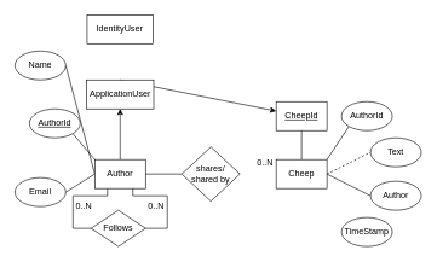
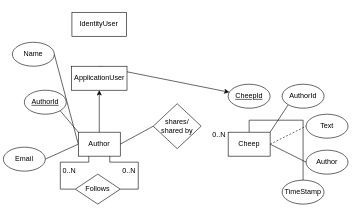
  <mxCell id="0" />
  <mxCell id="1" parent="0" />
- <mxCell id="2" value="&lt;u&gt;CheepId&lt;/u&gt;" style="whiteSpace=wrap;html=1;rounded=0;" vertex="1" parent="1"><mxGeometry x="380" y="140" width="70" height="40" as="geometry" /></mxCell>
- <mxCell id="3" style="edgeStyle=orthogonalEdgeStyle;rounded=0;orthogonalLoop=1;jettySize=auto;html=1;exitX=0.5;exitY=0;exitDx=0;exitDy=0;entryX=0.5;entryY=1;entryDx=0;entryDy=0;endArrow=none;endFill=0;" edge="1" parent="1" source="7" target="2"><mxGeometry relative="1" as="geometry" /></mxCell>
+ <mxCell id="2" value="&lt;u&gt;CheepId&lt;/u&gt;" style="ellipse;whiteSpace=wrap;html=1;" vertex="1" parent="1"><mxGeometry x="380" y="140" width="70" height="40" as="geometry" /></mxCell>
+ <mxCell id="3" style="edgeStyle=orthogonalEdgeStyle;rounded=0;orthogonalLoop=1;jettySize=auto;html=1;exitX=0.5;exitY=0;exitDx=0;exitDy=0;endArrow=none;endFill=0;" edge="1" parent="1" source="7" target="20"><mxGeometry relative="1" as="geometry" /></mxCell>
  <mxCell id="4" style="edgeStyle=none;rounded=0;orthogonalLoop=1;jettySize=auto;html=1;exitX=1;exitY=0;exitDx=0;exitDy=0;entryX=0;entryY=1;entryDx=0;entryDy=0;endArrow=none;endFill=0;" edge="1" parent="1" source="7" target="17"><mxGeometry relative="1" as="geometry" /></mxCell>
  <mxCell id="5" style="edgeStyle=none;rounded=0;orthogonalLoop=1;jettySize=auto;html=1;exitX=1;exitY=0.5;exitDx=0;exitDy=0;entryX=0;entryY=0.5;entryDx=0;entryDy=0;endArrow=none;endFill=0;dashed=1;" edge="1" parent="1" source="7" target="18"><mxGeometry relative="1" as="geometry" /></mxCell>
  <mxCell id="6" style="edgeStyle=none;rounded=0;orthogonalLoop=1;jettySize=auto;html=1;exitX=1;exitY=0.5;exitDx=0;exitDy=0;entryX=0;entryY=0.5;entryDx=0;entryDy=0;endArrow=none;endFill=0;" edge="1" parent="1" source="7" target="19"><mxGeometry relative="1" as="geometry" /></mxCell>
  <mxCell id="7" value="Cheep" style="rounded=0;whiteSpace=wrap;html=1;" vertex="1" parent="1"><mxGeometry x="380" y="220" width="70" height="40" as="geometry" /></mxCell>
  <mxCell id="8" style="edgeStyle=none;rounded=0;orthogonalLoop=1;jettySize=auto;html=1;exitX=0;exitY=0;exitDx=0;exitDy=0;entryX=1;entryY=1;entryDx=0;entryDy=0;endArrow=none;endFill=0;" edge="1" parent="1" source="13" target="21"><mxGeometry relative="1" as="geometry" /></mxCell>
  <mxCell id="9" style="edgeStyle=none;rounded=0;orthogonalLoop=1;jettySize=auto;html=1;exitX=0;exitY=0.5;exitDx=0;exitDy=0;entryX=1;entryY=0.5;entryDx=0;entryDy=0;endArrow=none;endFill=0;" edge="1" parent="1" source="13" target="22"><mxGeometry relative="1" as="geometry" /></mxCell>
  <mxCell id="10" style="edgeStyle=none;rounded=0;orthogonalLoop=1;jettySize=auto;html=1;exitX=0;exitY=0.5;exitDx=0;exitDy=0;entryX=1;entryY=0.5;entryDx=0;entryDy=0;endArrow=none;endFill=0;" edge="1" parent="1" source="13" target="23"><mxGeometry relative="1" as="geometry" /></mxCell>
  <mxCell id="11" style="edgeStyle=orthogonalEdgeStyle;rounded=0;orthogonalLoop=1;jettySize=auto;html=1;exitX=0.25;exitY=1;exitDx=0;exitDy=0;entryX=0;entryY=0.5;entryDx=0;entryDy=0;endArrow=none;endFill=0;" edge="1" parent="1" source="13" target="25"><mxGeometry relative="1" as="geometry"><Array as="points"><mxPoint x="148" y="270" /><mxPoint x="100" y="270" /><mxPoint x="100" y="315" /></Array></mxGeometry></mxCell>
  <mxCell id="12" style="edgeStyle=none;rounded=0;orthogonalLoop=1;jettySize=auto;html=1;exitX=0.5;exitY=0;exitDx=0;exitDy=0;entryX=0.5;entryY=1;entryDx=0;entryDy=0;" edge="1" parent="1" source="13" target="29"><mxGeometry relative="1" as="geometry"><mxPoint x="164.724" y="130" as="targetPoint" /></mxGeometry></mxCell>
  <mxCell id="13" value="Author" style="rounded=0;whiteSpace=wrap;html=1;" vertex="1" parent="1"><mxGeometry x="130" y="220" width="70" height="40" as="geometry" /></mxCell>
  <mxCell id="14" style="rounded=0;orthogonalLoop=1;jettySize=auto;html=1;exitX=0;exitY=0.5;exitDx=0;exitDy=0;entryX=1;entryY=0.5;entryDx=0;entryDy=0;endArrow=none;endFill=0;" edge="1" parent="1" source="15" target="13"><mxGeometry relative="1" as="geometry" /></mxCell>
- <mxCell id="15" value="shares/ shared by" style="rhombus;whiteSpace=wrap;html=1;" vertex="1" parent="1"><mxGeometry x="250" y="202.5" width="80" height="75" as="geometry" /></mxCell>
+ <mxCell id="15" value="shares/ shared by" style="rhombus;whiteSpace=wrap;html=1;" vertex="1" parent="1"><mxGeometry x="255" y="172.5" width="80" height="75" as="geometry" /></mxCell>
  <mxCell id="16" value="0..N" style="text;html=1;align=center;verticalAlign=middle;whiteSpace=wrap;rounded=0;" vertex="1" parent="1"><mxGeometry x="350" y="210" width="30" height="30" as="geometry" /></mxCell>
  <mxCell id="17" value="AuthorId" style="ellipse;whiteSpace=wrap;html=1;" vertex="1" parent="1"><mxGeometry x="470" y="140" width="70" height="40" as="geometry" /></mxCell>
  <mxCell id="18" value="Text" style="ellipse;whiteSpace=wrap;html=1;" vertex="1" parent="1"><mxGeometry x="510" y="190" width="70" height="40" as="geometry" /></mxCell>
  <mxCell id="19" value="Author" style="ellipse;whiteSpace=wrap;html=1;" vertex="1" parent="1"><mxGeometry x="510" y="250" width="70" height="40" as="geometry" /></mxCell>
  <mxCell id="20" value="TimeStamp" style="ellipse;whiteSpace=wrap;html=1;" vertex="1" parent="1"><mxGeometry x="470" y="300" width="70" height="40" as="geometry" /></mxCell>
  <mxCell id="21" value="&lt;u&gt;AuthorId&lt;/u&gt;" style="ellipse;whiteSpace=wrap;html=1;" vertex="1" parent="1"><mxGeometry x="40" y="150" width="70" height="40" as="geometry" /></mxCell>
  <mxCell id="22" value="Name" style="ellipse;whiteSpace=wrap;html=1;" vertex="1" parent="1"><mxGeometry x="20" y="70" width="70" height="40" as="geometry" /></mxCell>
- <mxCell id="23" value="Email" style="ellipse;whiteSpace=wrap;html=1;" vertex="1" parent="1"><mxGeometry x="20" y="245" width="70" height="40" as="geometry" /></mxCell>
+ <mxCell id="23" value="Email" style="ellipse;whiteSpace=wrap;html=1;" vertex="1" parent="1"><mxGeometry x="5" y="245" width="70" height="40" as="geometry" /></mxCell>
  <mxCell id="24" style="edgeStyle=orthogonalEdgeStyle;rounded=0;orthogonalLoop=1;jettySize=auto;html=1;exitX=1;exitY=0.5;exitDx=0;exitDy=0;entryX=0.75;entryY=1;entryDx=0;entryDy=0;endArrow=none;endFill=0;" edge="1" parent="1" source="25" target="13"><mxGeometry relative="1" as="geometry"><Array as="points"><mxPoint x="230" y="315" /><mxPoint x="230" y="270" /><mxPoint x="183" y="270" /><mxPoint x="183" y="260" /></Array></mxGeometry></mxCell>
  <mxCell id="25" value="Follows" style="rhombus;whiteSpace=wrap;html=1;" vertex="1" parent="1"><mxGeometry x="125" y="290" width="75" height="50" as="geometry" /></mxCell>
  <mxCell id="26" value="0..N" style="text;html=1;align=center;verticalAlign=middle;whiteSpace=wrap;rounded=0;" vertex="1" parent="1"><mxGeometry x="100" y="270" width="30" height="30" as="geometry" /></mxCell>
  <mxCell id="27" value="0..N" style="text;html=1;align=center;verticalAlign=middle;whiteSpace=wrap;rounded=0;" vertex="1" parent="1"><mxGeometry x="200" y="270" width="30" height="30" as="geometry" /></mxCell>
  <mxCell id="28" style="edgeStyle=none;rounded=0;orthogonalLoop=1;jettySize=auto;html=1;exitX=0.5;exitY=0;exitDx=0;exitDy=0;" edge="1" parent="1" source="29" target="2"><mxGeometry relative="1" as="geometry" /></mxCell>
  <mxCell id="29" value="ApplicationUser" style="rounded=0;whiteSpace=wrap;html=1;" vertex="1" parent="1"><mxGeometry x="118.75" y="110" width="92.5" height="40" as="geometry" /></mxCell>
  <mxCell id="30" value="IdentityUser" style="rounded=0;whiteSpace=wrap;html=1;" vertex="1" parent="1"><mxGeometry x="119.38" y="20" width="91.25" height="40" as="geometry" /></mxCell>
